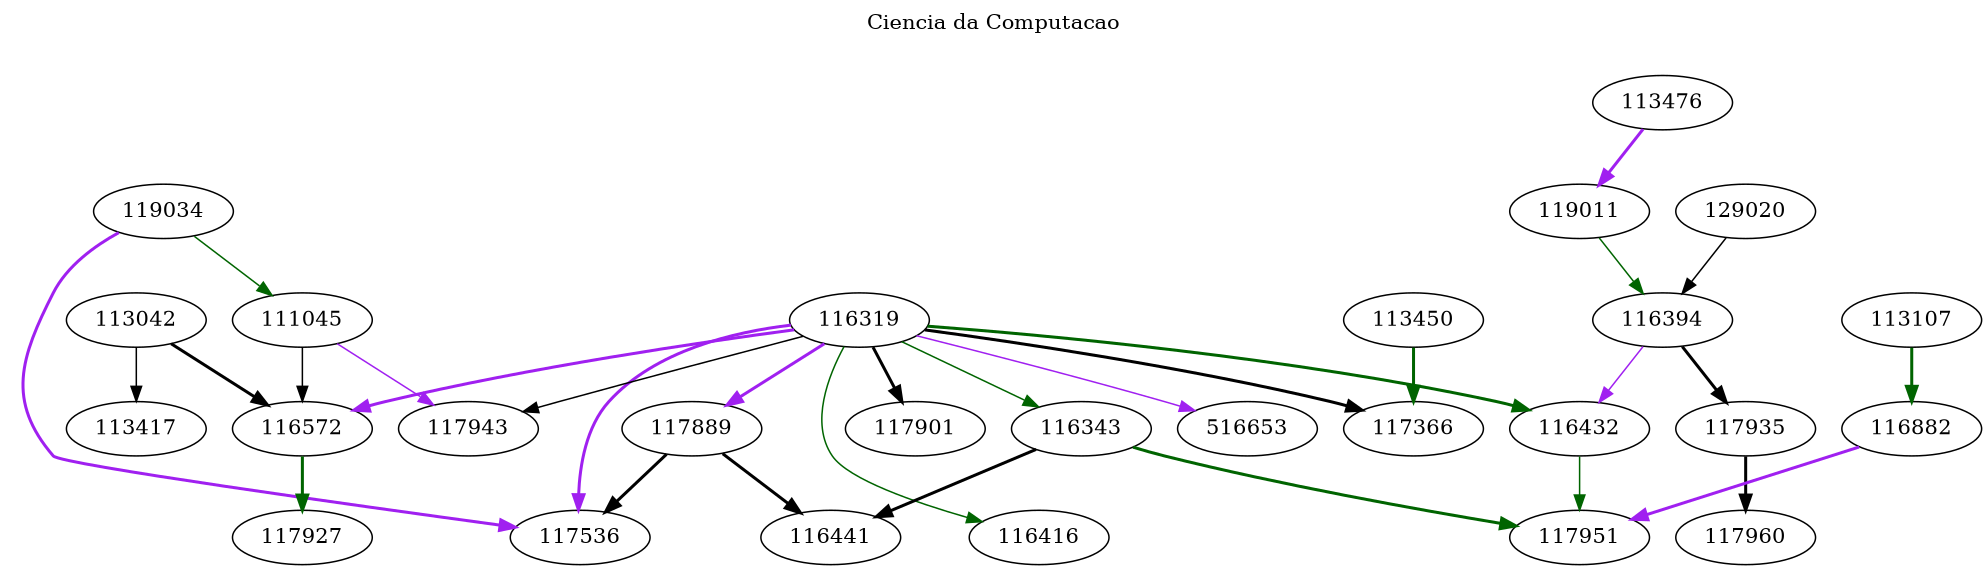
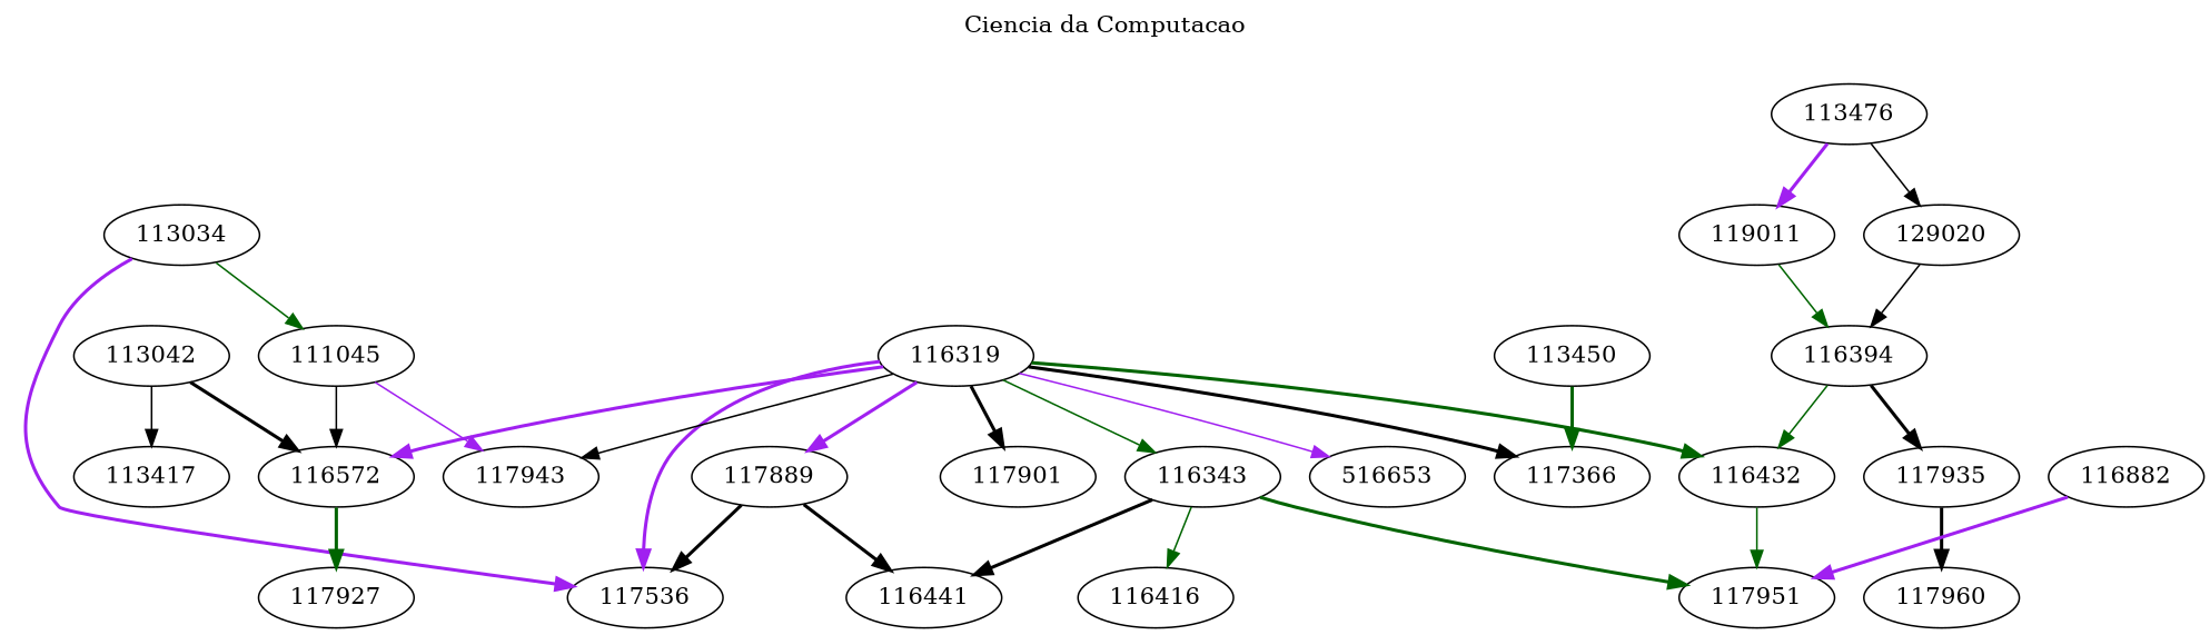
  digraph {
    label="Ciencia da Computacao"
    labelloc=t
    edge [color=black style=bold]
    n1 [label=111045]
-   113034 [label=119034]
+   113034
    117536
    113042
    116572
    113417
    117943
    117927
    113450
    117366
    n11 [label=119011]
    113476
    129020
    116394
    116432
    117935
    117951
    117960
    116319
    117889
    117901
    116343
    n23 [label=516653]
    116416
    116441
-   113107
    116882
    n1 -> 116572 [style=solid]
    n1 -> 117943 [color=purple style=solid]
    113034 -> n1 [color=darkgreen style=solid]
    113034 -> 117536 [color=purple]
    113042 -> 116572
    113042 -> 113417 [style=solid]
    116572 -> 117927 [color=darkgreen]
    113450 -> 117366 [color=darkgreen]
    n11 -> 116394 [color=darkgreen style=solid]
    113476 -> n11 [color=purple]
+   113476 -> 129020 [style=solid]
    129020 -> 116394 [style=solid]
-   116394 -> 116432 [color=purple style=solid]
+   116394 -> 116432 [color=darkgreen style=solid]
    116394 -> 117935
    116432 -> 117951 [color=darkgreen style=solid]
    117935 -> 117960
    116319 -> 117536 [color=purple]
    116319 -> 116572 [color=purple]
    116319 -> 117943 [style=solid]
    116319 -> 117366
    116319 -> 116432 [color=darkgreen]
    116319 -> 117889 [color=purple]
    116319 -> 117901
    116319 -> 116343 [color=darkgreen style=solid]
    116319 -> n23 [color=purple style=solid]
-   116319 -> 116416 [color=darkgreen style=solid]
+   116343 -> 116416 [color=darkgreen style=solid]
    117889 -> 117536
    117889 -> 116441
    116343 -> 117951 [color=darkgreen]
    116343 -> 116441
-   113107 -> 116882 [color=darkgreen]
    116882 -> 117951 [color=purple]
  }
